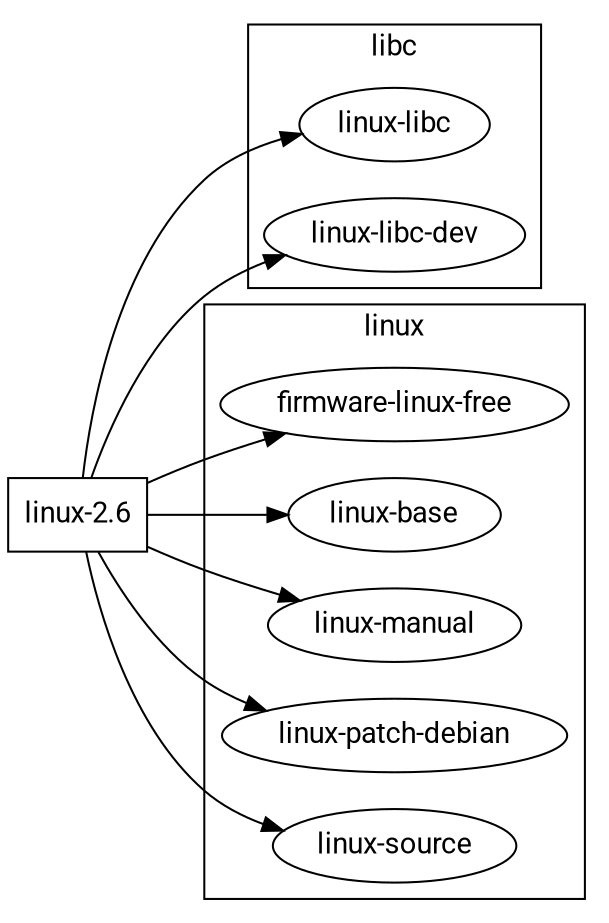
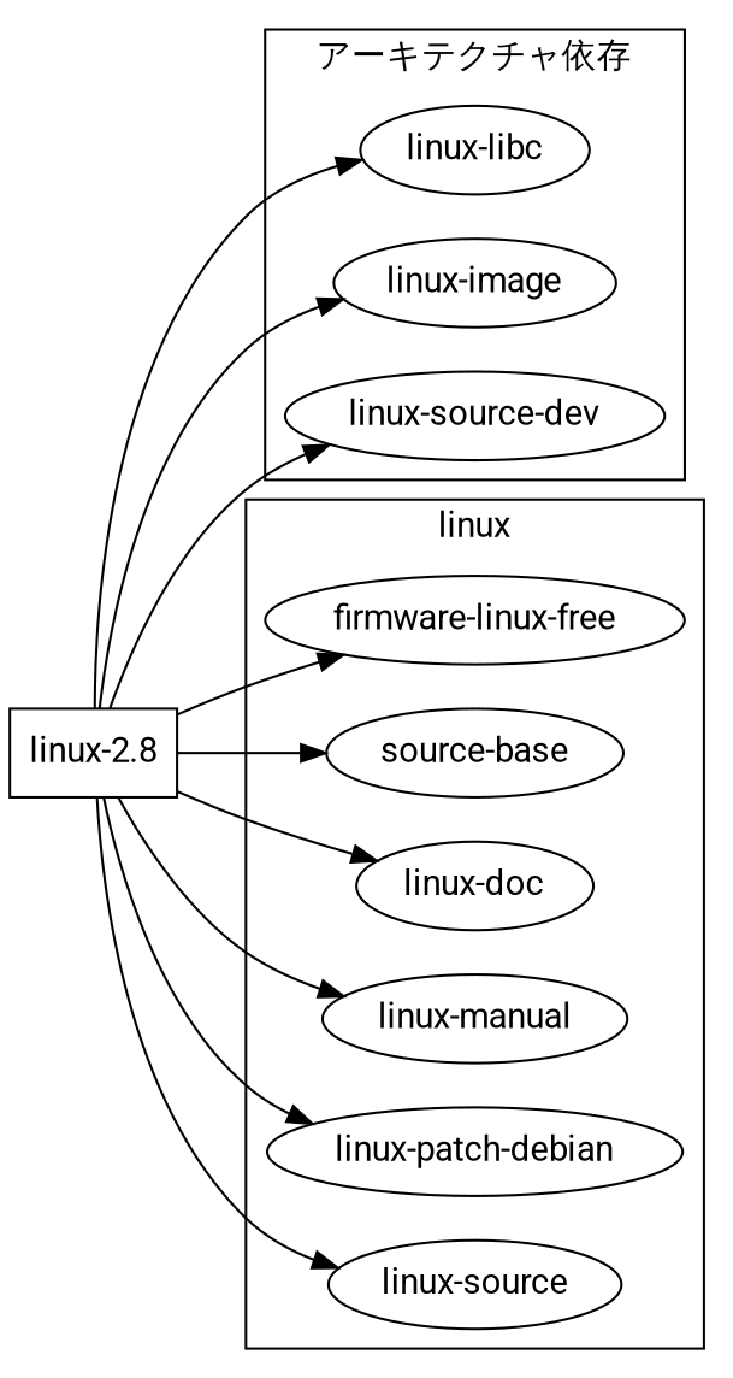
  digraph {
    fontname=Roboto
    rankdir=LR
    node [fontname=Roboto]
    edge [fontname=Roboto]
    n1 [label="linux-libc"]
-   n3 [label="linux-libc-dev"]
+   n2 [label="linux-image"]
+   n3 [label="linux-source-dev"]
    n4 [label="firmware-linux-free"]
-   n5 [label="linux-base"]
+   n5 [label="source-base"]
+   n6 [label="linux-doc"]
    n7 [label="linux-manual"]
    n8 [label="linux-patch-debian"]
    n9 [label="linux-source"]
-   n10 [label="linux-2.6" shape=box]
+   n10 [label="linux-2.8" shape=box]
    subgraph cluster_1 {
-     label=libc
+     label="アーキテクチャ依存"
      n1
+     n2
      n3
    }
    subgraph cluster_2 {
      label=linux
      n4
      n5
+     n6
      n7
      n8
      n9
    }
    n10 -> n1
+   n10 -> n2
    n10 -> n3
    n10 -> n4
    n10 -> n5
+   n10 -> n6
    n10 -> n7
    n10 -> n8
    n10 -> n9
  }
